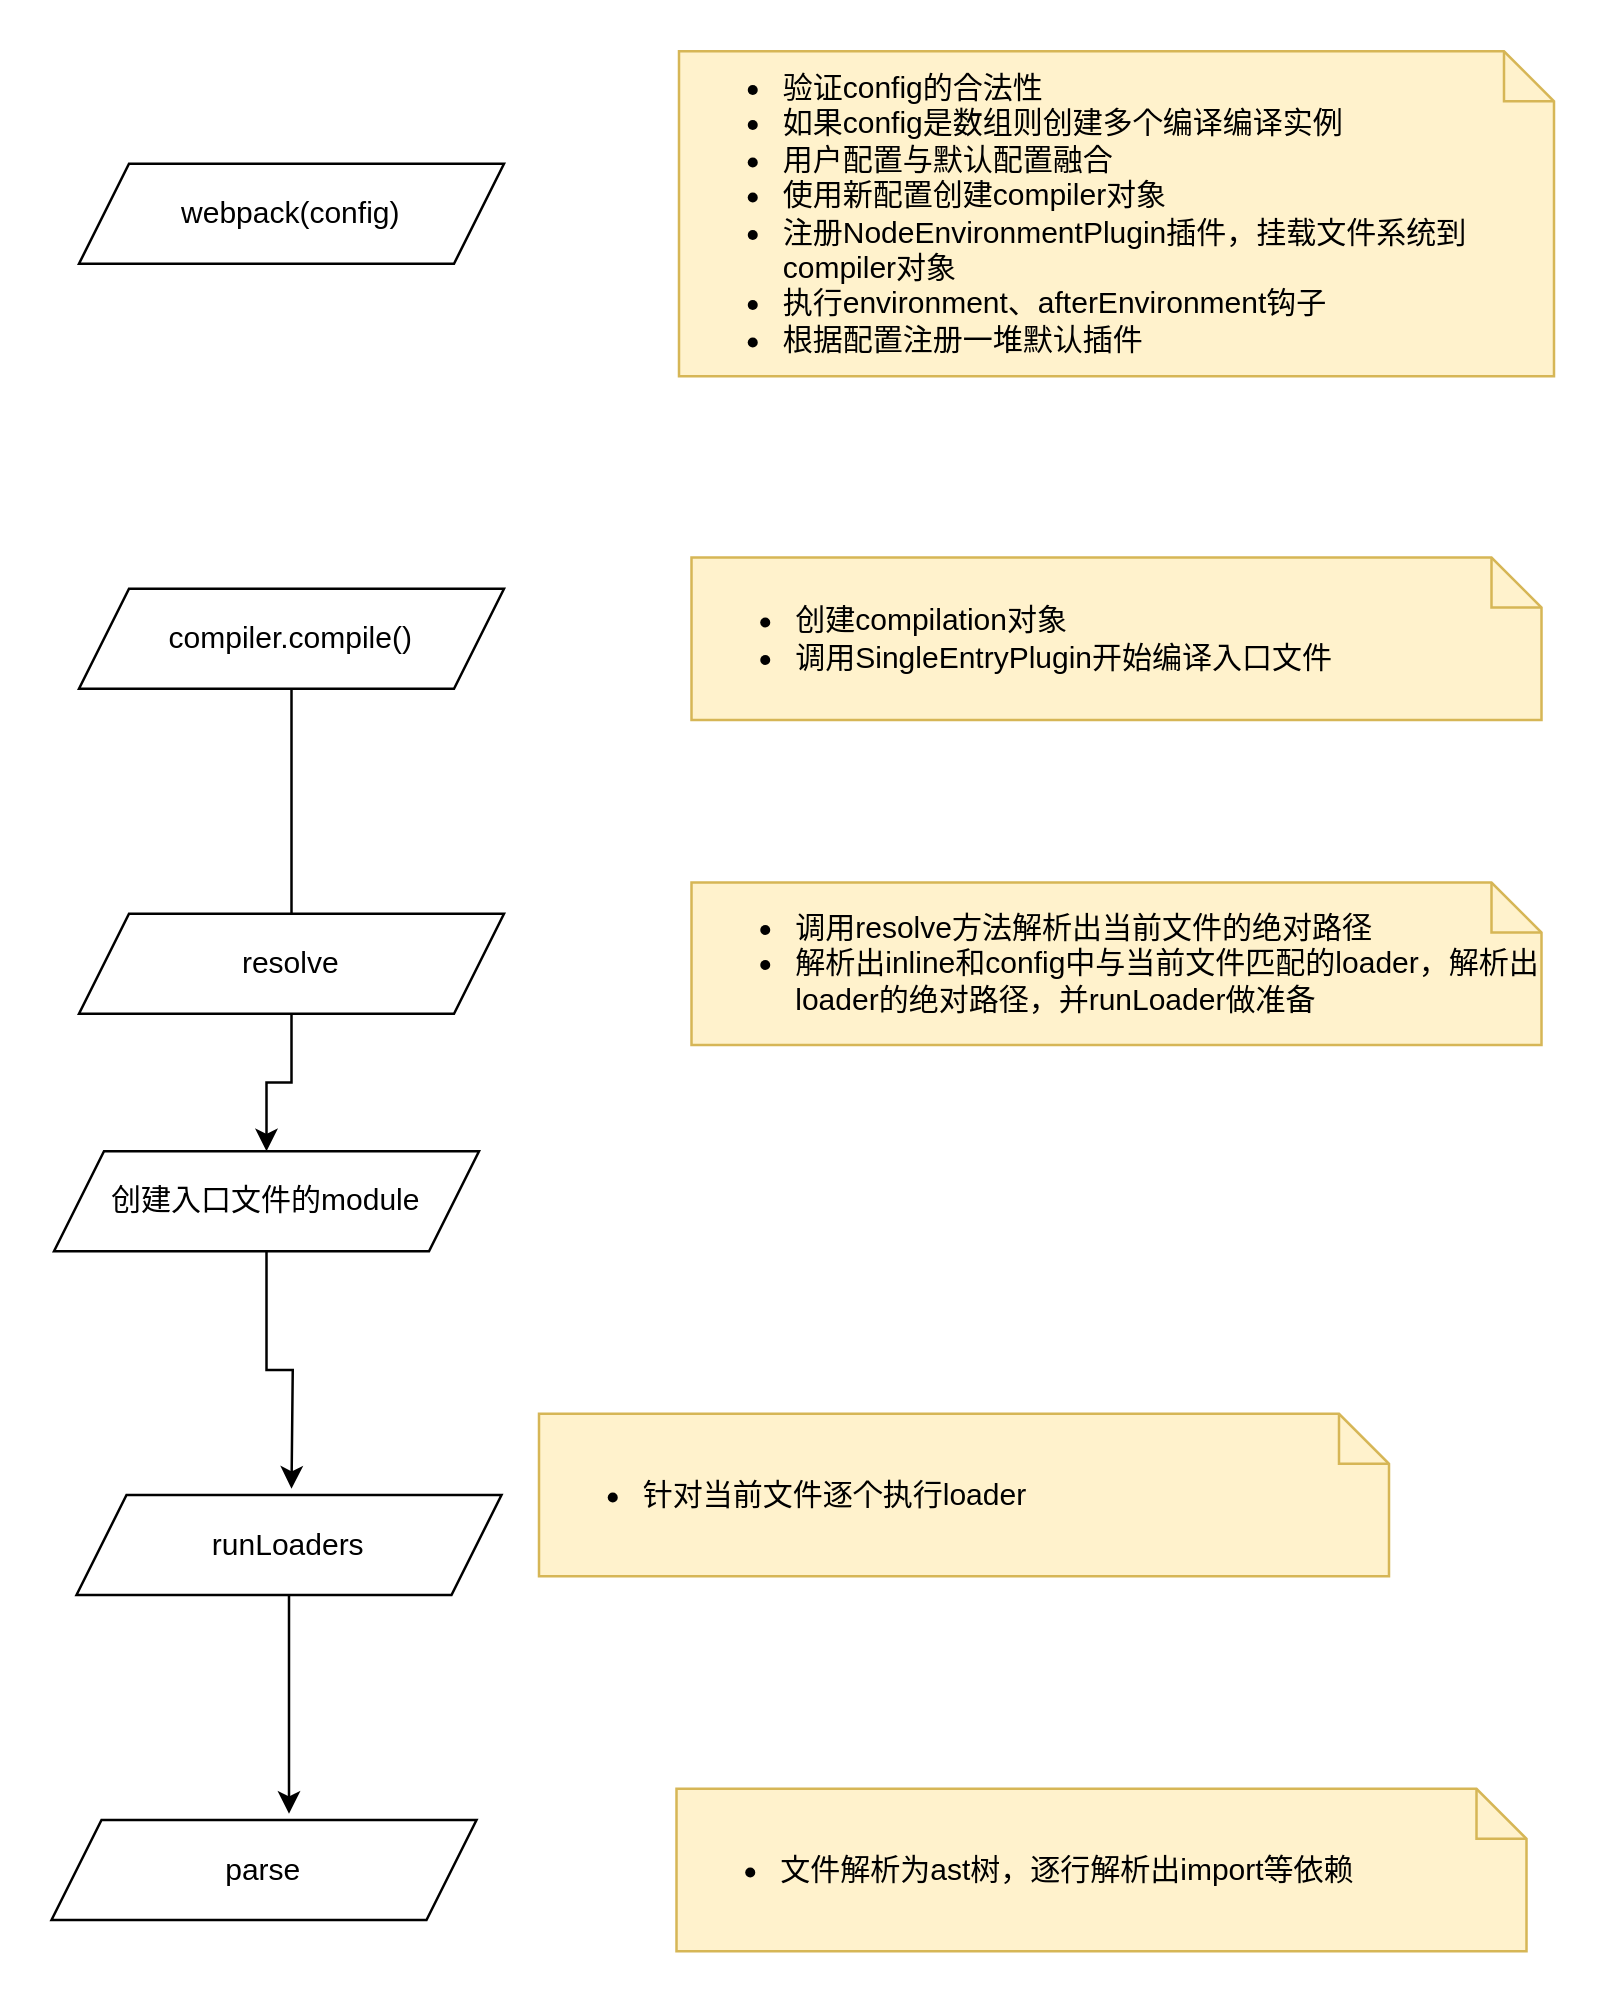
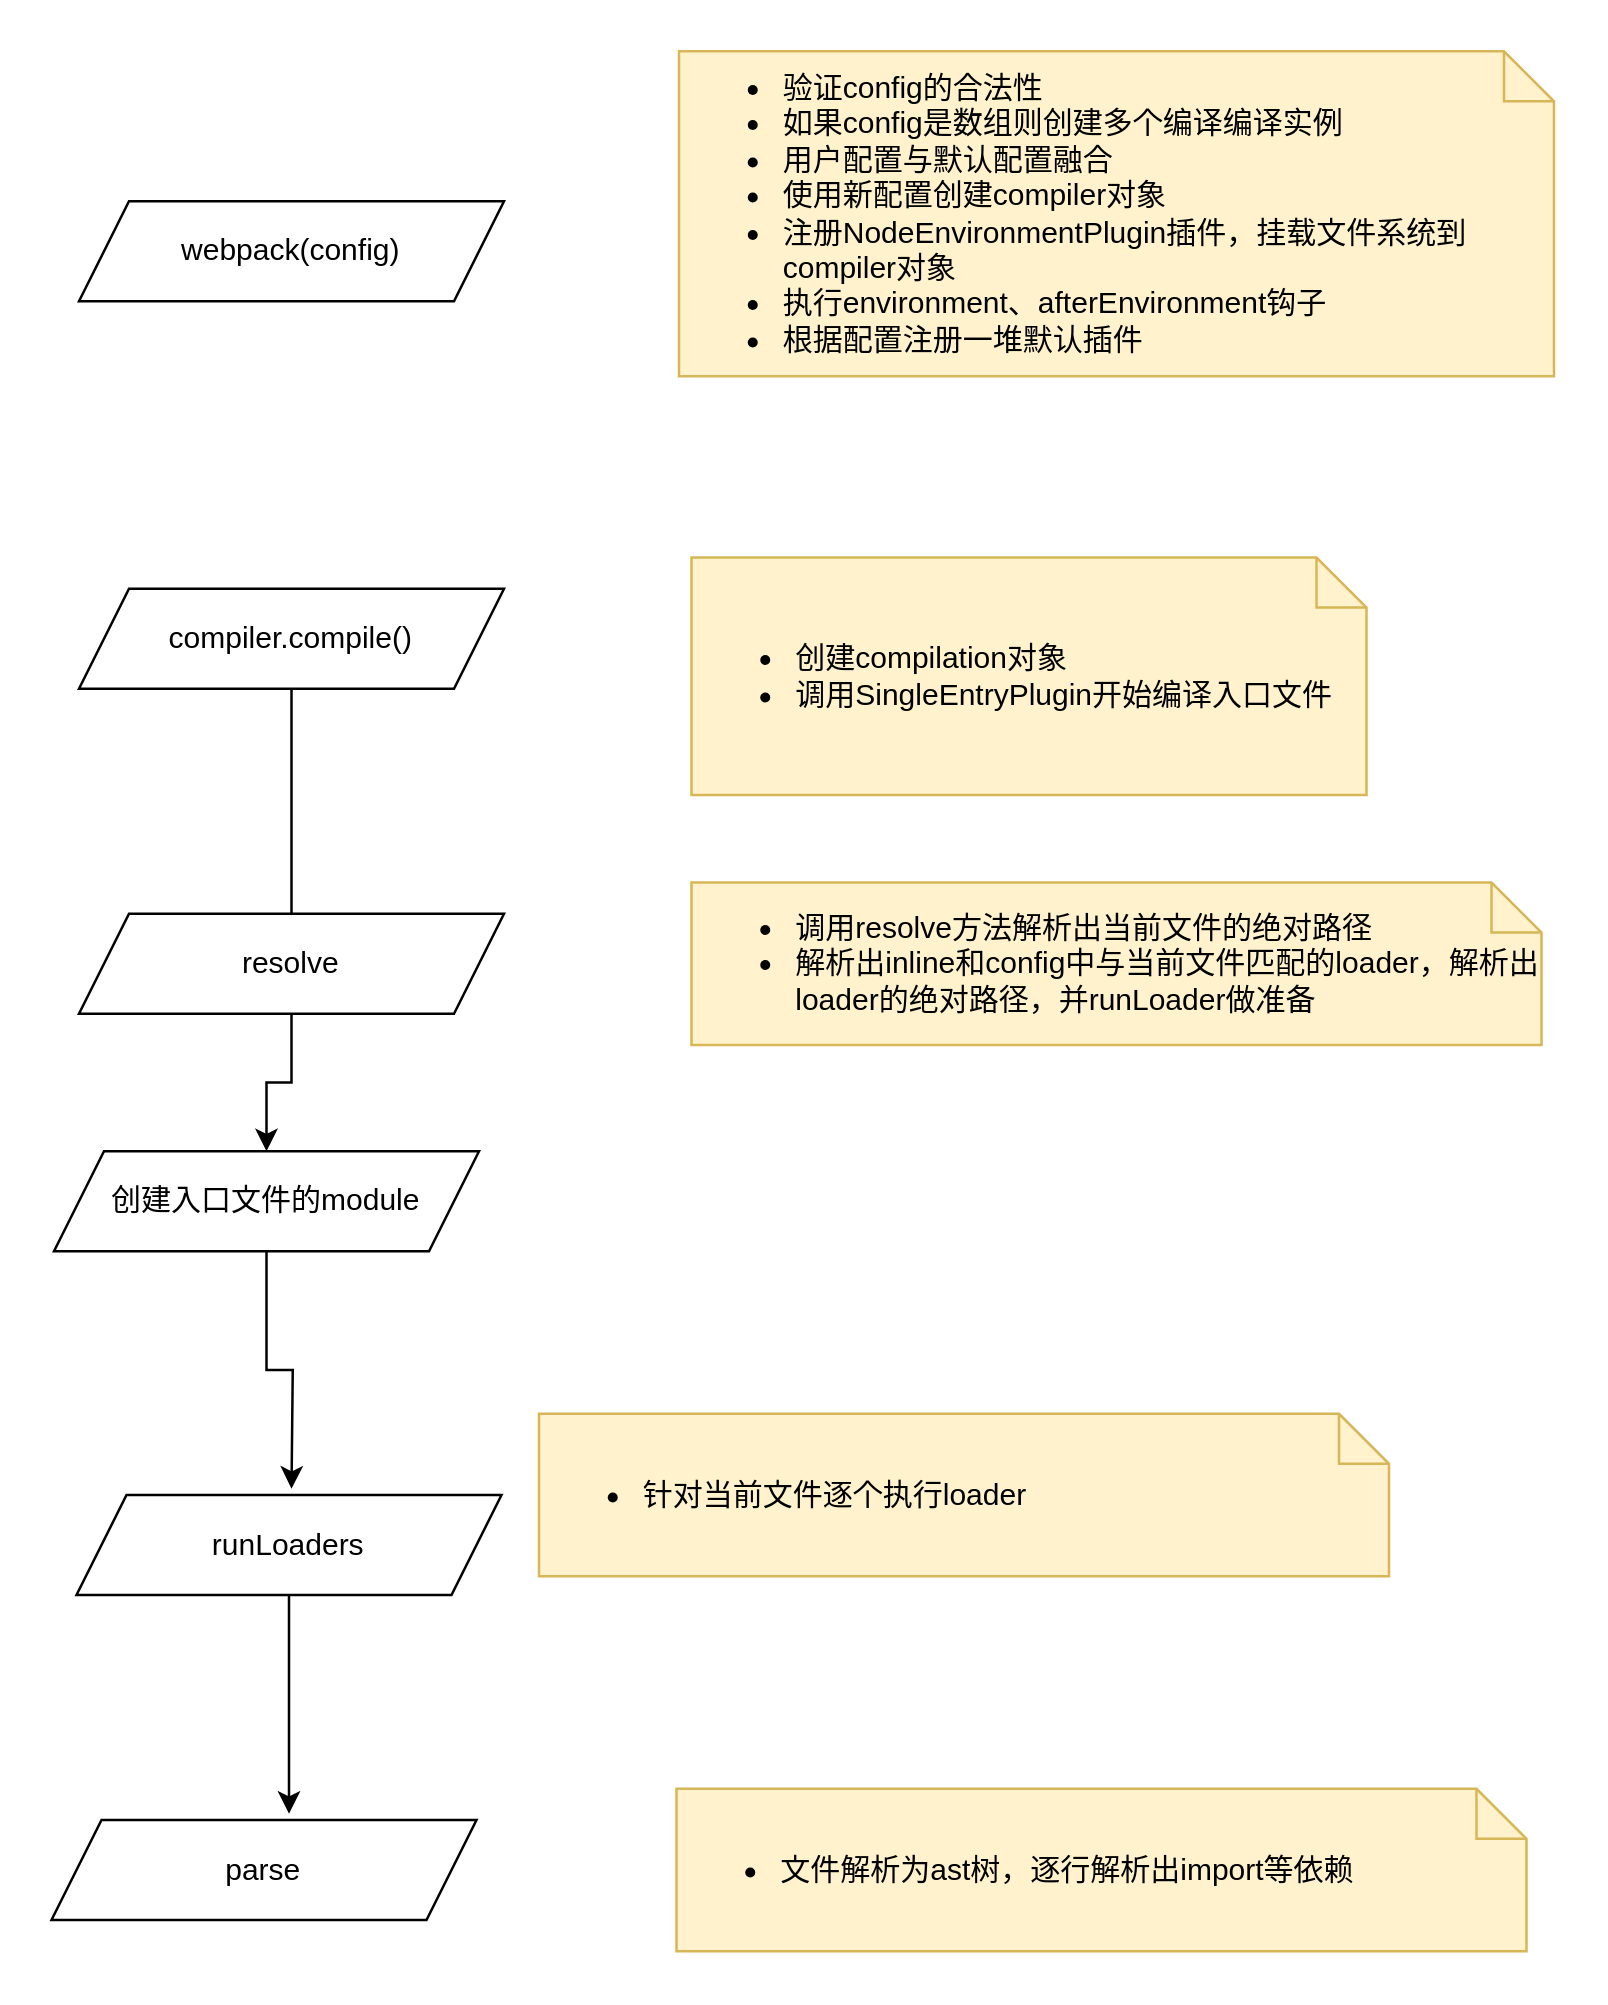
  <mxCell id="0" />
  <mxCell id="1" parent="0" />
- <mxCell id="2" value="webpack(config)" style="shape=parallelogram;perimeter=parallelogramPerimeter;whiteSpace=wrap;html=1;fixedSize=1;" parent="1" vertex="1"><mxGeometry x="31" y="65" width="170" height="40" as="geometry" /></mxCell>
+ <mxCell id="2" value="webpack(config)" style="shape=parallelogram;perimeter=parallelogramPerimeter;whiteSpace=wrap;html=1;fixedSize=1;" parent="1" vertex="1"><mxGeometry x="31" y="80" width="170" height="40" as="geometry" /></mxCell>
  <mxCell id="3" value="&lt;ul&gt;&lt;li&gt;&lt;span&gt;验证config的合法性&lt;/span&gt;&lt;/li&gt;&lt;li&gt;&lt;span&gt;如果config是数组则创建多个编译编译实例&lt;/span&gt;&lt;/li&gt;&lt;li&gt;&lt;span&gt;用户配置与默认配置融合&lt;/span&gt;&lt;/li&gt;&lt;li&gt;&lt;span&gt;使用新配置创建compiler对象&lt;/span&gt;&lt;/li&gt;&lt;li&gt;注册NodeEnvironmentPlugin插件，挂载文件系统到compiler对象&lt;/li&gt;&lt;li&gt;执行environment、afterEnvironment钩子&lt;/li&gt;&lt;li&gt;根据配置注册一堆默认插件&lt;/li&gt;&lt;/ul&gt;" style="shape=note;size=20;whiteSpace=wrap;html=1;fillColor=#fff2cc;strokeColor=#d6b656;align=left;" parent="1" vertex="1"><mxGeometry x="271" y="20" width="350" height="130" as="geometry" /></mxCell>
  <mxCell id="4" style="edgeStyle=orthogonalEdgeStyle;rounded=0;orthogonalLoop=1;jettySize=auto;html=1;entryX=0.5;entryY=0;entryDx=0;entryDy=0;endArrow=none;" parent="1" source="5" target="8" edge="1"><mxGeometry relative="1" as="geometry" /></mxCell>
  <mxCell id="5" value="compiler.compile()" style="shape=parallelogram;perimeter=parallelogramPerimeter;whiteSpace=wrap;html=1;fixedSize=1;" parent="1" vertex="1"><mxGeometry x="31" y="235" width="170" height="40" as="geometry" /></mxCell>
- <mxCell id="6" value="&lt;ul&gt;&lt;li&gt;创建compilation对象&lt;/li&gt;&lt;li&gt;调用SingleEntryPlugin开始编译入口文件&lt;/li&gt;&lt;/ul&gt;" style="shape=note;size=20;whiteSpace=wrap;html=1;fillColor=#fff2cc;strokeColor=#d6b656;align=left;" parent="1" vertex="1"><mxGeometry x="276" y="222.5" width="340" height="65" as="geometry" /></mxCell>
+ <mxCell id="6" value="&lt;ul&gt;&lt;li&gt;创建compilation对象&lt;/li&gt;&lt;li&gt;调用SingleEntryPlugin开始编译入口文件&lt;/li&gt;&lt;/ul&gt;" style="shape=note;size=20;whiteSpace=wrap;html=1;fillColor=#fff2cc;strokeColor=#d6b656;align=left;" parent="1" vertex="1"><mxGeometry x="276" y="222.5" width="270" height="95" as="geometry" /></mxCell>
  <mxCell id="7" style="edgeStyle=orthogonalEdgeStyle;rounded=0;orthogonalLoop=1;jettySize=auto;html=1;entryX=0.5;entryY=0;entryDx=0;entryDy=0;" parent="1" source="8" target="16" edge="1"><mxGeometry relative="1" as="geometry" /></mxCell>
  <mxCell id="8" value="resolve" style="shape=parallelogram;perimeter=parallelogramPerimeter;whiteSpace=wrap;html=1;fixedSize=1;" parent="1" vertex="1"><mxGeometry x="31" y="365" width="170" height="40" as="geometry" /></mxCell>
  <mxCell id="9" value="&lt;ul&gt;&lt;li&gt;调用resolve方法解析出当前文件的绝对路径&lt;/li&gt;&lt;li&gt;解析出inline和config中与当前文件匹配的loader，解析出loader的绝对路径，并runLoader做准备&lt;/li&gt;&lt;/ul&gt;" style="shape=note;size=20;whiteSpace=wrap;html=1;fillColor=#fff2cc;strokeColor=#d6b656;align=left;" parent="1" vertex="1"><mxGeometry x="276" y="352.5" width="340" height="65" as="geometry" /></mxCell>
  <mxCell id="10" style="edgeStyle=orthogonalEdgeStyle;rounded=0;orthogonalLoop=1;jettySize=auto;html=1;" edge="1" parent="1" source="11"><mxGeometry relative="1" as="geometry"><mxPoint x="115" y="725" as="targetPoint" /></mxGeometry></mxCell>
  <mxCell id="11" value="runLoaders" style="shape=parallelogram;perimeter=parallelogramPerimeter;whiteSpace=wrap;html=1;fixedSize=1;" parent="1" vertex="1"><mxGeometry x="30" y="597.5" width="170" height="40" as="geometry" /></mxCell>
  <mxCell id="12" value="&lt;ul&gt;&lt;li&gt;针对当前文件逐个执行loader&lt;/li&gt;&lt;/ul&gt;" style="shape=note;size=20;whiteSpace=wrap;html=1;fillColor=#fff2cc;strokeColor=#d6b656;align=left;" parent="1" vertex="1"><mxGeometry x="215" y="565" width="340" height="65" as="geometry" /></mxCell>
  <mxCell id="13" value="parse" style="shape=parallelogram;perimeter=parallelogramPerimeter;whiteSpace=wrap;html=1;fixedSize=1;" parent="1" vertex="1"><mxGeometry x="20" y="727.5" width="170" height="40" as="geometry" /></mxCell>
  <mxCell id="14" value="&lt;ul&gt;&lt;li&gt;文件解析为ast树，逐行解析出import等依赖&lt;/li&gt;&lt;/ul&gt;" style="shape=note;size=20;whiteSpace=wrap;html=1;fillColor=#fff2cc;strokeColor=#d6b656;align=left;" parent="1" vertex="1"><mxGeometry x="270" y="715" width="340" height="65" as="geometry" /></mxCell>
  <mxCell id="15" style="edgeStyle=orthogonalEdgeStyle;rounded=0;orthogonalLoop=1;jettySize=auto;html=1;" parent="1" source="16" edge="1"><mxGeometry relative="1" as="geometry"><mxPoint x="116" y="595" as="targetPoint" /></mxGeometry></mxCell>
  <mxCell id="16" value="创建入口文件的module" style="shape=parallelogram;perimeter=parallelogramPerimeter;whiteSpace=wrap;html=1;fixedSize=1;" parent="1" vertex="1"><mxGeometry x="21" y="460" width="170" height="40" as="geometry" /></mxCell>
